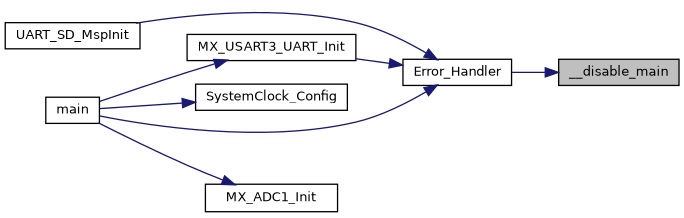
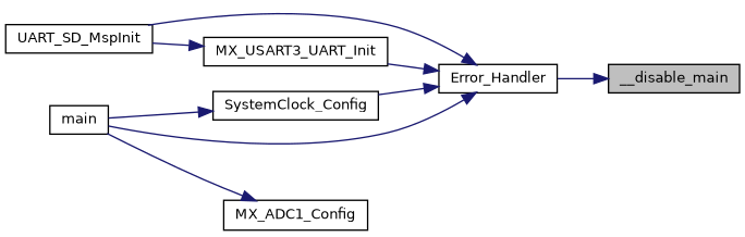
  digraph {
    rankdir=RL
    node [color=black fillcolor=white fontname=Helvetica fontsize=10 shape=record style=filled]
    edge [color=midnightblue dir=back fontname=Helvetica fontsize=10 labelfontname=Helvetica labelfontsize=10 style=solid]
    n1 [fillcolor=grey75 fontcolor=black height=0.2 label=__disable_main width=0.4]
    n2 [height=0.2 label=Error_Handler width=0.4]
    n3 [height=0.2 label=UART_SD_MspInit width=0.4]
    n4 [height=0.2 label=MX_USART3_UART_Init width=0.4]
    n5 [height=0.2 label=SystemClock_Config width=0.4]
    n6 [height=0.2 label=main width=0.4]
-   n7 [height=0.2 label=MX_ADC1_Init width=0.4]
+   n7 [height=0.2 label=MX_ADC1_Config width=0.4]
    n1 -> n2
    n2 -> n3
    n2 -> n4
+   n2 -> n5
    n2 -> n6
-   n4 -> n6
+   n4 -> n3
    n5 -> n6
    n7 -> n6
  }
